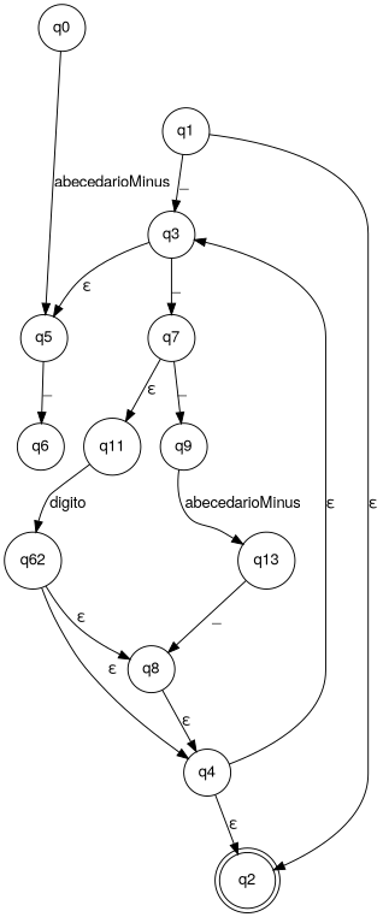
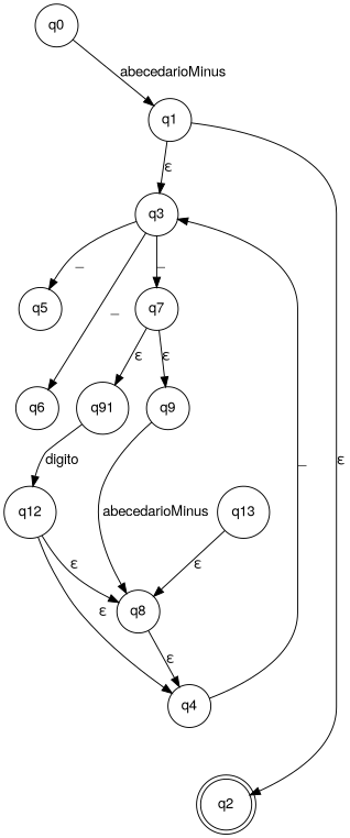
  digraph {
    rankdir=TB
    node [fontname="Helvetica,Arial,sans-serif" shape=circle]
    edge [fontname="Helvetica,Arial,sans-serif"]
    q2 [shape=doublecircle]
    q0
    q1
    q3
    q7
    q5
    q9
-   q11
+   q11 [label=q91]
    q6
    n10 [label=q13]
-   q12 [label=q62]
+   q12
    q4
    q8
-   q0 -> q5 [label=abecedarioMinus]
+   q0 -> q1 [label=abecedarioMinus]
    q1 -> q2 [label="ε"]
-   q1 -> q3 [label=_]
+   q1 -> q3 [label="ε"]
    q3 -> q7 [label=_]
-   q3 -> q5 [label="ε"]
-   q7 -> q9 [label=_]
+   q3 -> q5 [label=_]
+   q7 -> q9 [label="ε"]
    q7 -> q11 [label="ε"]
-   q5 -> q6 [label=_]
-   q9 -> n10 [label=abecedarioMinus]
+   q3 -> q6 [label=_]
+   q9 -> q8 [label=abecedarioMinus]
    q11 -> q12 [label=digito]
-   n10 -> q8 [label=_]
+   n10 -> q8 [label="ε"]
    q12 -> q4 [label="ε"]
    q12 -> q8 [label="ε"]
-   q4 -> q2 [label="ε"]
-   q4 -> q3 [label="ε"]
+   q4 -> q3 [label=_]
    q8 -> q4 [label="ε"]
  }
